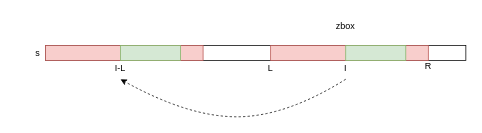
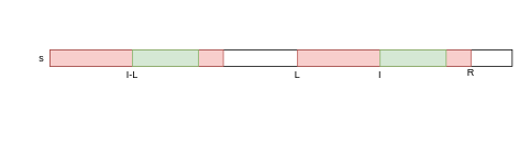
  <mxCell id="0" />
  <mxCell id="1" parent="0" />
  <mxCell id="2" value="" style="rounded=0;whiteSpace=wrap;html=1;" vertex="1" parent="1"><mxGeometry x="60" y="60" width="560" height="20" as="geometry" /></mxCell>
  <mxCell id="3" value="" style="rounded=0;whiteSpace=wrap;html=1;fillColor=#f8cecc;strokeColor=#b85450;" vertex="1" parent="1"><mxGeometry x="60" y="60" width="210" height="20" as="geometry" /></mxCell>
  <mxCell id="4" value="" style="rounded=0;whiteSpace=wrap;html=1;fillColor=#f8cecc;strokeColor=#b85450;" vertex="1" parent="1"><mxGeometry x="360" y="60" width="210" height="20" as="geometry" /></mxCell>
  <mxCell id="5" value="" style="rounded=0;whiteSpace=wrap;html=1;fillColor=#d5e8d4;strokeColor=#82b366;" vertex="1" parent="1"><mxGeometry x="160" y="60" width="80" height="20" as="geometry" /></mxCell>
  <mxCell id="6" value="" style="rounded=0;whiteSpace=wrap;html=1;fillColor=#d5e8d4;strokeColor=#82b366;" vertex="1" parent="1"><mxGeometry x="460" y="60" width="80" height="20" as="geometry" /></mxCell>
  <mxCell id="7" value="I-L" style="text;html=1;strokeColor=none;fillColor=none;align=center;verticalAlign=middle;whiteSpace=wrap;rounded=0;" vertex="1" parent="1"><mxGeometry x="130" y="75" width="60" height="30" as="geometry" /></mxCell>
  <mxCell id="8" value="L" style="text;html=1;strokeColor=none;fillColor=none;align=center;verticalAlign=middle;whiteSpace=wrap;rounded=0;" vertex="1" parent="1"><mxGeometry x="330" y="75" width="60" height="30" as="geometry" /></mxCell>
  <mxCell id="9" value="I" style="text;html=1;strokeColor=none;fillColor=none;align=center;verticalAlign=middle;whiteSpace=wrap;rounded=0;" vertex="1" parent="1"><mxGeometry x="430" y="75" width="60" height="30" as="geometry" /></mxCell>
  <mxCell id="10" value="R" style="text;html=1;strokeColor=none;fillColor=none;align=center;verticalAlign=middle;whiteSpace=wrap;rounded=0;" vertex="1" parent="1"><mxGeometry x="540" y="73" width="60" height="30" as="geometry" /></mxCell>
- <mxCell id="11" value="" style="curved=1;endArrow=classic;html=1;entryX=0.5;entryY=1;entryDx=0;entryDy=0;exitX=0.5;exitY=1;exitDx=0;exitDy=0;dashed=1;" edge="1" parent="1" source="9" target="7"><mxGeometry width="50" height="50" relative="1" as="geometry"><mxPoint x="270" y="185" as="sourcePoint" /><mxPoint x="320" y="135" as="targetPoint" /><Array as="points"><mxPoint x="380" y="155" /><mxPoint x="250" y="155" /></Array></mxGeometry></mxCell>
  <mxCell id="12" value="s" style="text;html=1;strokeColor=none;fillColor=none;align=center;verticalAlign=middle;whiteSpace=wrap;rounded=0;" vertex="1" parent="1"><mxGeometry x="20" y="55" width="60" height="30" as="geometry" /></mxCell>
- <mxCell id="13" value="zbox" style="text;html=1;strokeColor=none;fillColor=none;align=center;verticalAlign=middle;whiteSpace=wrap;rounded=0;" vertex="1" parent="1"><mxGeometry x="430" y="20" width="60" height="30" as="geometry" /></mxCell>
